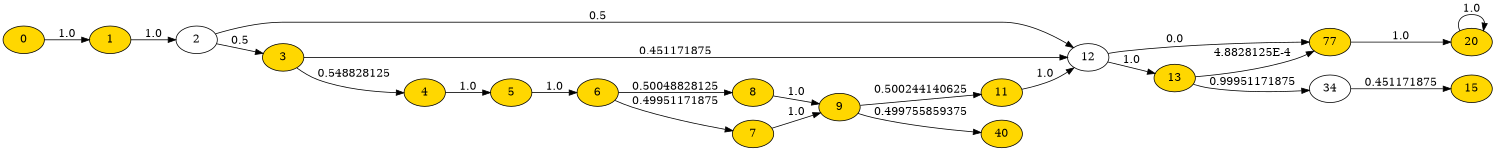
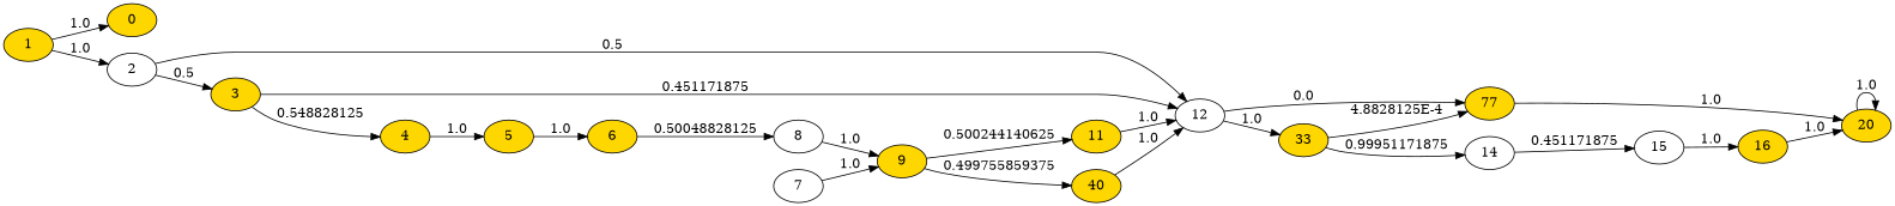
  digraph {
    rankdir=LR
    node [fillcolor=gold style=filled]
    0
    1
    2 [fillcolor=white]
    12 [fillcolor=white]
    3
    n6 [label=77]
-   13
+   13 [label=33]
    4
    20
-   14 [fillcolor=white label=34]
+   14 [fillcolor=white]
    5
    6
-   8
-   7
+   8 [fillcolor=white]
+   7 [fillcolor=white]
    9
    11
    n17 [label=40]
-   15
-   0 -> 1 [label=1.0]
+   15 [fillcolor=white]
+   16
+   1 -> 0 [label=1.0]
    1 -> 2 [label=1.0]
    2 -> 12 [label=0.5]
    2 -> 3 [label=0.5]
    12 -> n6 [label=0.0]
    12 -> 13 [label=1.0]
    3 -> 12 [label=0.451171875]
    3 -> 4 [label=0.548828125]
    n6 -> 20 [label=1.0]
    13 -> n6 [label="4.8828125E-4"]
    13 -> 14 [label=0.99951171875]
    4 -> 5 [label=1.0]
    20 -> 20 [label=1.0]
    14 -> 15 [label=0.451171875]
    5 -> 6 [label=1.0]
    6 -> 8 [label=0.50048828125]
-   6 -> 7 [label=0.49951171875]
    8 -> 9 [label=1.0]
    7 -> 9 [label=1.0]
    9 -> 11 [label=0.500244140625]
    9 -> n17 [label=0.499755859375]
    11 -> 12 [label=1.0]
+   n17 -> 12 [label=1.0]
+   15 -> 16 [label=1.0]
+   16 -> 20 [label=1.0]
  }
